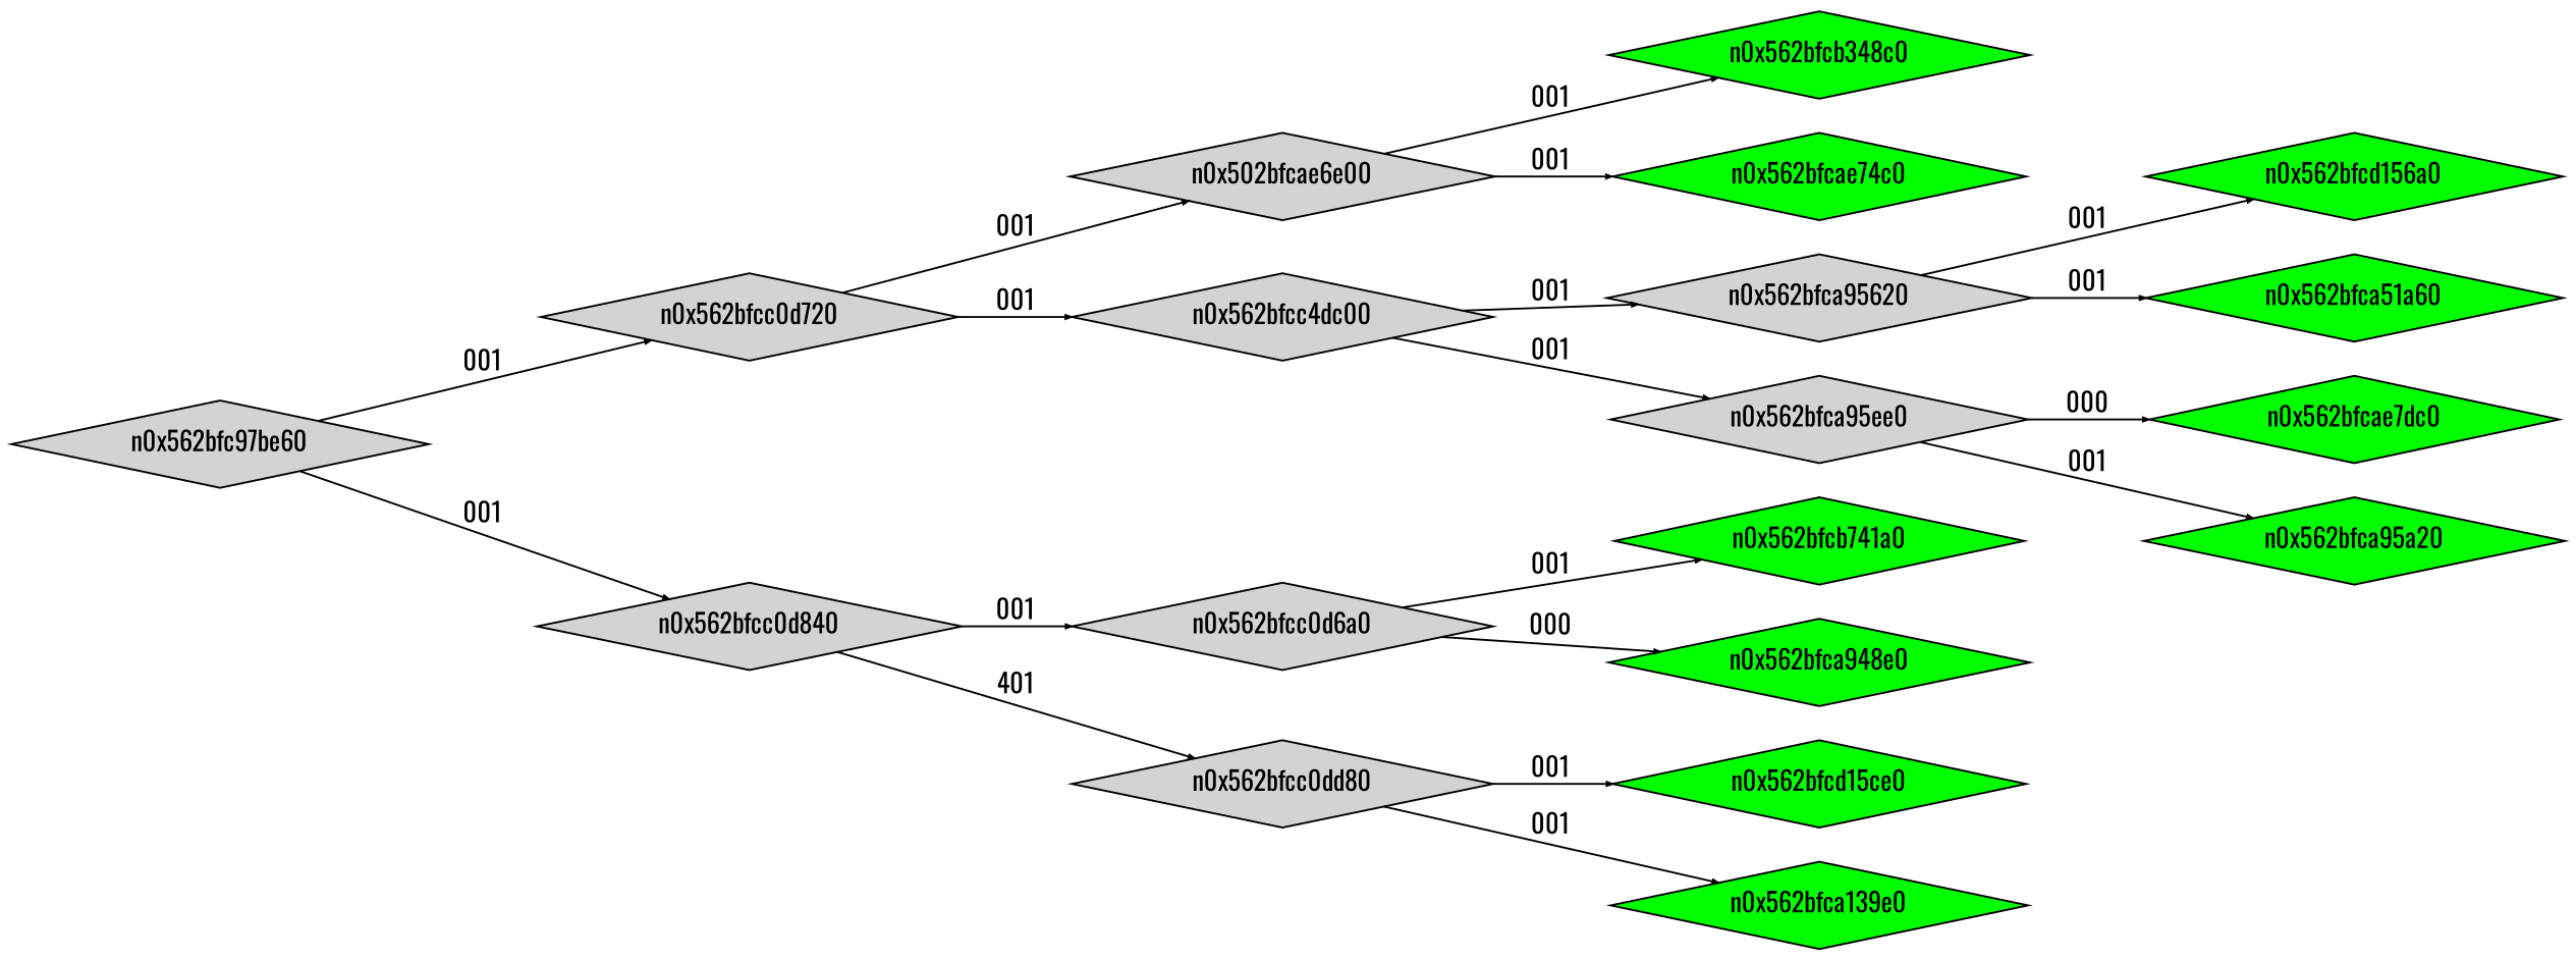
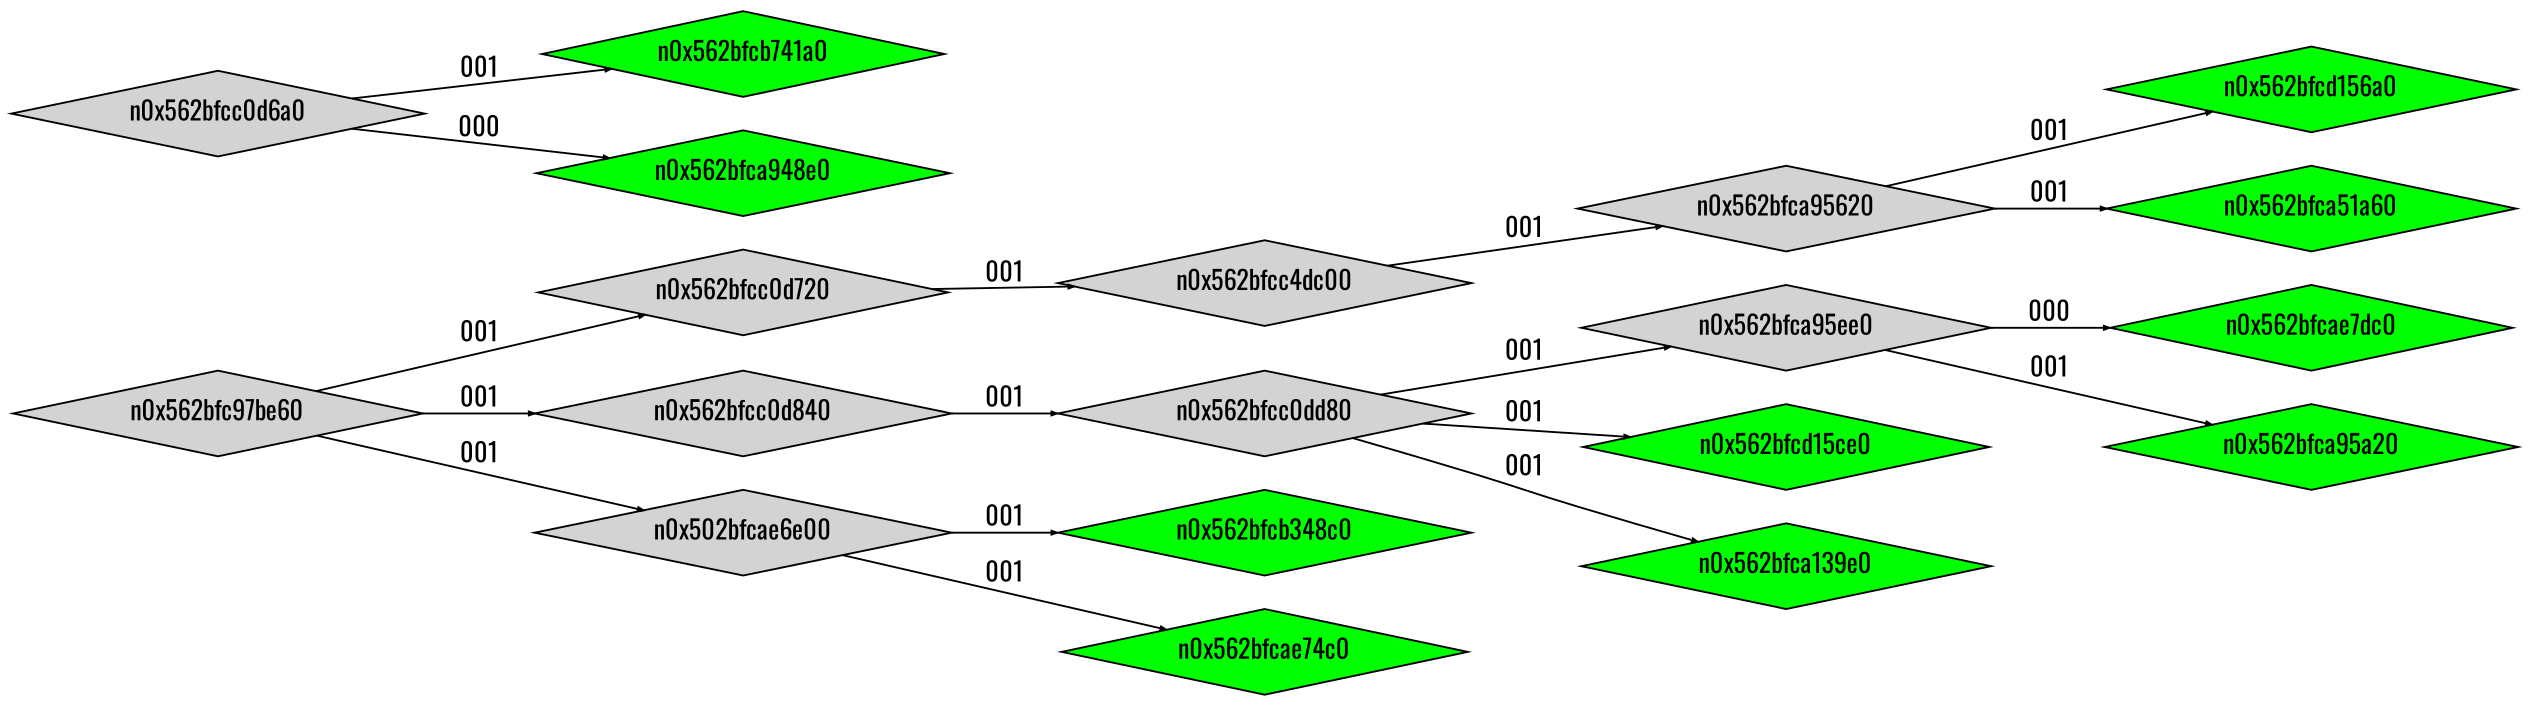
  digraph {
    fontname=Oswald
    rankdir=LR
    node [fontname=Oswald shape=diamond style=filled fillcolor=green]
    edge [arrowsize=.3 fontname=Oswald]
    n0x562bfc97be60 [height=.1 width=.1 fillcolor=""]
    n0x562bfcc0d720 [height=.1 width=.1 fillcolor=""]
    n0x562bfcc0d840 [height=.1 width=.1 fillcolor=""]
    n4 [height=.1 label=n0x502bfcae6e00 width=.1 fillcolor=""]
    n0x562bfcc4dc00 [height=.1 width=.1 fillcolor=""]
    n0x562bfcc0d6a0 [height=.1 width=.1 fillcolor=""]
    n0x562bfcc0dd80 [height=.1 width=.1 fillcolor=""]
    n0x562bfcb348c0 [height=.1 width=.1]
    n0x562bfcae74c0 [height=.1 width=.1]
    n0x562bfca95620 [height=.1 width=.1 fillcolor=""]
    n0x562bfca95ee0 [height=.1 width=.1 fillcolor=""]
    n12 [height=.1 label=n0x562bfcb741a0 width=.1]
    n0x562bfca948e0 [height=.1 width=.1]
    n0x562bfcd15ce0 [height=.1 width=.1]
    n0x562bfca139e0 [height=.1 width=.1]
    n0x562bfcd156a0 [height=.1 width=.1]
    n0x562bfca51a60 [height=.1 width=.1]
    n0x562bfcae7dc0 [height=.1 width=.1]
    n0x562bfca95a20 [height=.1 width=.1]
    n0x562bfc97be60 -> n0x562bfcc0d720 [label=001]
    n0x562bfc97be60 -> n0x562bfcc0d840 [label=001]
-   n0x562bfcc0d720 -> n4 [label=001]
+   n0x562bfc97be60 -> n4 [label=001]
    n0x562bfcc0d720 -> n0x562bfcc4dc00 [label=001]
-   n0x562bfcc0d840 -> n0x562bfcc0d6a0 [label=001]
-   n0x562bfcc0d840 -> n0x562bfcc0dd80 [label=401]
+   n0x562bfcc0d840 -> n0x562bfcc0dd80 [label=001]
    n4 -> n0x562bfcb348c0 [label=001]
    n4 -> n0x562bfcae74c0 [label=001]
    n0x562bfcc4dc00 -> n0x562bfca95620 [label=001]
-   n0x562bfcc4dc00 -> n0x562bfca95ee0 [label=001]
+   n0x562bfcc0dd80 -> n0x562bfca95ee0 [label=001]
    n0x562bfcc0d6a0 -> n12 [label=001]
    n0x562bfcc0d6a0 -> n0x562bfca948e0 [label=000]
    n0x562bfcc0dd80 -> n0x562bfcd15ce0 [label=001]
    n0x562bfcc0dd80 -> n0x562bfca139e0 [label=001]
    n0x562bfca95620 -> n0x562bfcd156a0 [label=001]
    n0x562bfca95620 -> n0x562bfca51a60 [label=001]
    n0x562bfca95ee0 -> n0x562bfcae7dc0 [label=000]
    n0x562bfca95ee0 -> n0x562bfca95a20 [label=001]
  }
